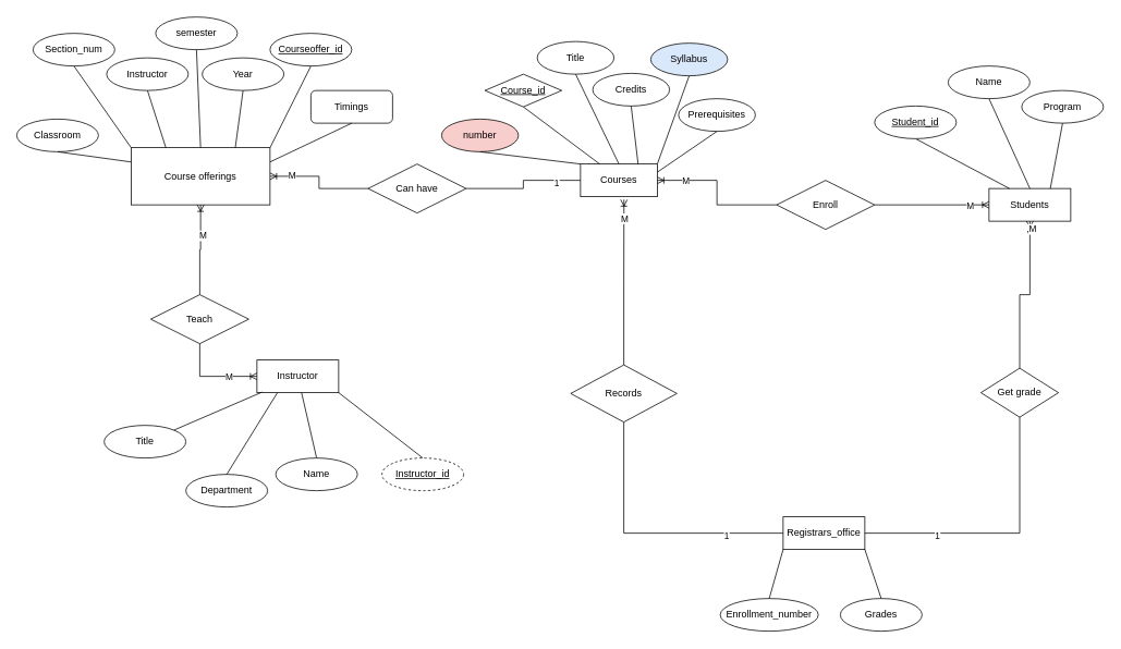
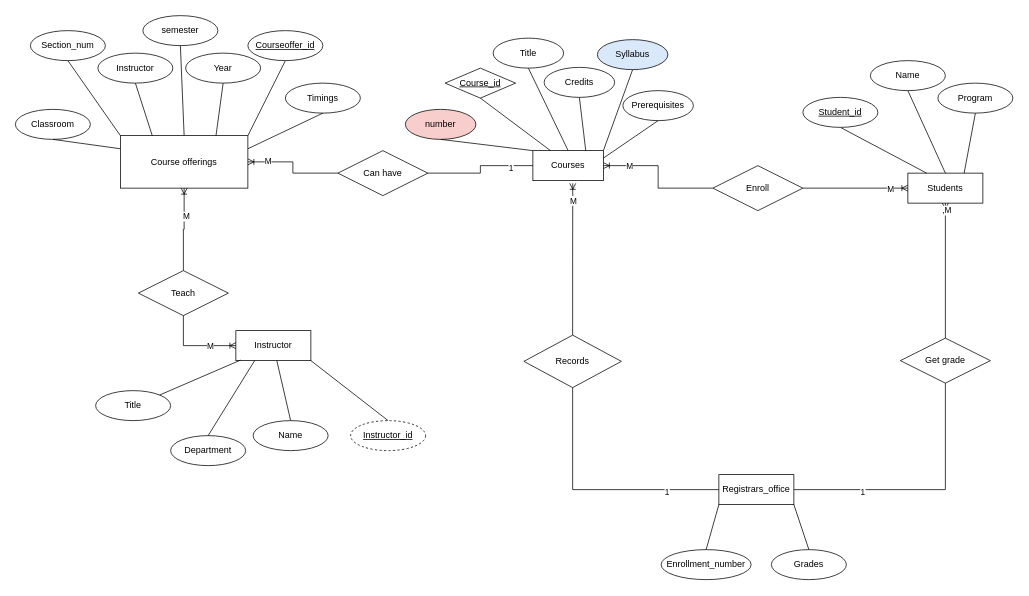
  <mxCell id="0" />
  <mxCell id="1" parent="0" />
  <mxCell id="2" value="Students" style="whiteSpace=wrap;html=1;align=center;" parent="1" vertex="1"><mxGeometry x="1210" y="230" width="100" height="40" as="geometry" /></mxCell>
  <mxCell id="3" value="Enroll" style="shape=rhombus;perimeter=rhombusPerimeter;whiteSpace=wrap;html=1;align=center;" parent="1" vertex="1"><mxGeometry x="950" y="220" width="120" height="60" as="geometry" /></mxCell>
  <mxCell id="4" value="Course offerings" style="whiteSpace=wrap;html=1;align=center;" parent="1" vertex="1"><mxGeometry x="160" y="180" width="170" height="70" as="geometry" /></mxCell>
  <mxCell id="5" value="" style="endArrow=none;html=1;rounded=0;entryX=0.25;entryY=0;entryDx=0;entryDy=0;exitX=0.5;exitY=1;exitDx=0;exitDy=0;" parent="1" source="6" target="2" edge="1"><mxGeometry relative="1" as="geometry"><mxPoint x="1170" y="100" as="sourcePoint" /><mxPoint x="1250" y="100" as="targetPoint" /></mxGeometry></mxCell>
  <mxCell id="6" value="Student_id" style="ellipse;whiteSpace=wrap;html=1;align=center;fontStyle=4;" parent="1" vertex="1"><mxGeometry x="1070" y="129" width="100" height="40" as="geometry" /></mxCell>
  <mxCell id="7" value="" style="edgeStyle=orthogonalEdgeStyle;fontSize=12;html=1;endArrow=ERoneToMany;rounded=0;exitX=0;exitY=0.5;exitDx=0;exitDy=0;entryX=1;entryY=0.5;entryDx=0;entryDy=0;" parent="1" source="3" target="13" edge="1"><mxGeometry width="100" height="100" relative="1" as="geometry"><mxPoint x="1020" y="310" as="sourcePoint" /><mxPoint x="860" y="280" as="targetPoint" /></mxGeometry></mxCell>
  <mxCell id="8" value="M" style="edgeLabel;html=1;align=center;verticalAlign=middle;resizable=0;points=[];" vertex="1" connectable="0" parent="7"><mxGeometry x="0.614" relative="1" as="geometry"><mxPoint as="offset" /></mxGeometry></mxCell>
  <mxCell id="9" value="" style="endArrow=none;html=1;rounded=0;entryX=0.5;entryY=0;entryDx=0;entryDy=0;exitX=0.5;exitY=1;exitDx=0;exitDy=0;" parent="1" source="10" target="2" edge="1"><mxGeometry relative="1" as="geometry"><mxPoint x="1230" y="90" as="sourcePoint" /><mxPoint x="1355" y="110" as="targetPoint" /></mxGeometry></mxCell>
  <mxCell id="10" value="Name" style="ellipse;whiteSpace=wrap;html=1;align=center;" parent="1" vertex="1"><mxGeometry x="1160" y="80" width="100" height="40" as="geometry" /></mxCell>
  <mxCell id="11" value="Program" style="ellipse;whiteSpace=wrap;html=1;align=center;" parent="1" vertex="1"><mxGeometry x="1250" y="110" width="100" height="40" as="geometry" /></mxCell>
  <mxCell id="12" value="" style="endArrow=none;html=1;rounded=0;entryX=0.75;entryY=0;entryDx=0;entryDy=0;exitX=0.5;exitY=1;exitDx=0;exitDy=0;" parent="1" source="11" target="2" edge="1"><mxGeometry relative="1" as="geometry"><mxPoint x="1310" y="60" as="sourcePoint" /><mxPoint x="1360" y="130" as="targetPoint" /></mxGeometry></mxCell>
  <mxCell id="13" value="Courses" style="whiteSpace=wrap;html=1;align=center;" parent="1" vertex="1"><mxGeometry x="710" y="200" width="94" height="40" as="geometry" /></mxCell>
  <mxCell id="14" value="" style="edgeStyle=orthogonalEdgeStyle;fontSize=12;html=1;endArrow=ERoneToMany;rounded=0;entryX=1;entryY=0.5;entryDx=0;entryDy=0;exitX=0;exitY=0.5;exitDx=0;exitDy=0;" parent="1" source="40" target="4" edge="1"><mxGeometry width="100" height="100" relative="1" as="geometry"><mxPoint x="450" y="260" as="sourcePoint" /><mxPoint x="400" y="350" as="targetPoint" /></mxGeometry></mxCell>
  <mxCell id="15" value="M" style="edgeLabel;html=1;align=center;verticalAlign=middle;resizable=0;points=[];" vertex="1" connectable="0" parent="14"><mxGeometry x="0.615" y="-2" relative="1" as="geometry"><mxPoint as="offset" /></mxGeometry></mxCell>
  <mxCell id="16" value="Year" style="ellipse;whiteSpace=wrap;html=1;align=center;" parent="1" vertex="1"><mxGeometry x="247" y="70" width="100" height="40" as="geometry" /></mxCell>
  <mxCell id="17" value="Courseoffer_id" style="ellipse;whiteSpace=wrap;html=1;align=center;fontStyle=4;" parent="1" vertex="1"><mxGeometry x="330" y="40" width="100" height="40" as="geometry" /></mxCell>
  <mxCell id="18" value="" style="endArrow=none;html=1;rounded=0;exitX=0.5;exitY=1;exitDx=0;exitDy=0;" parent="1" source="17" edge="1"><mxGeometry relative="1" as="geometry"><mxPoint x="320" y="120" as="sourcePoint" /><mxPoint x="330" y="180" as="targetPoint" /></mxGeometry></mxCell>
  <mxCell id="19" value="semester" style="ellipse;whiteSpace=wrap;html=1;align=center;" parent="1" vertex="1"><mxGeometry x="190" y="20" width="100" height="40" as="geometry" /></mxCell>
  <mxCell id="20" value="Section_num" style="ellipse;whiteSpace=wrap;html=1;align=center;" parent="1" vertex="1"><mxGeometry x="40" y="40" width="100" height="40" as="geometry" /></mxCell>
  <mxCell id="21" value="Instructor" style="ellipse;whiteSpace=wrap;html=1;align=center;" parent="1" vertex="1"><mxGeometry x="130" y="70" width="100" height="40" as="geometry" /></mxCell>
- <mxCell id="22" value="Timings" style="whiteSpace=wrap;html=1;align=center;rounded=1;" parent="1" vertex="1"><mxGeometry x="380" y="110" width="100" height="40" as="geometry" /></mxCell>
+ <mxCell id="22" value="Timings" style="ellipse;whiteSpace=wrap;html=1;align=center;" parent="1" vertex="1"><mxGeometry x="380" y="110" width="100" height="40" as="geometry" /></mxCell>
  <mxCell id="23" value="Classroom" style="ellipse;whiteSpace=wrap;html=1;align=center;" parent="1" vertex="1"><mxGeometry x="20" y="145" width="100" height="40" as="geometry" /></mxCell>
  <mxCell id="24" value="" style="endArrow=none;html=1;rounded=0;entryX=0.75;entryY=0;entryDx=0;entryDy=0;exitX=0.5;exitY=1;exitDx=0;exitDy=0;" parent="1" source="16" target="4" edge="1"><mxGeometry relative="1" as="geometry"><mxPoint x="280" y="100" as="sourcePoint" /><mxPoint x="315" y="190" as="targetPoint" /></mxGeometry></mxCell>
  <mxCell id="25" value="" style="endArrow=none;html=1;rounded=0;entryX=0.5;entryY=0;entryDx=0;entryDy=0;exitX=0.5;exitY=1;exitDx=0;exitDy=0;" parent="1" source="19" target="4" edge="1"><mxGeometry relative="1" as="geometry"><mxPoint x="170" y="103" as="sourcePoint" /><mxPoint x="255" y="193" as="targetPoint" /></mxGeometry></mxCell>
  <mxCell id="26" value="" style="endArrow=none;html=1;rounded=0;entryX=0.5;entryY=1;entryDx=0;entryDy=0;exitX=0;exitY=0.25;exitDx=0;exitDy=0;" parent="1" source="4" target="23" edge="1"><mxGeometry relative="1" as="geometry"><mxPoint x="255" y="230" as="sourcePoint" /><mxPoint x="210" y="310" as="targetPoint" /></mxGeometry></mxCell>
  <mxCell id="27" value="" style="endArrow=none;html=1;rounded=0;entryX=0.5;entryY=1;entryDx=0;entryDy=0;exitX=1;exitY=0.25;exitDx=0;exitDy=0;" parent="1" source="4" target="22" edge="1"><mxGeometry relative="1" as="geometry"><mxPoint x="320" y="290" as="sourcePoint" /><mxPoint x="255" y="300" as="targetPoint" /></mxGeometry></mxCell>
  <mxCell id="28" value="" style="endArrow=none;html=1;rounded=0;exitX=0.25;exitY=0;exitDx=0;exitDy=0;entryX=0.5;entryY=1;entryDx=0;entryDy=0;" parent="1" source="4" target="21" edge="1"><mxGeometry relative="1" as="geometry"><mxPoint x="345" y="220" as="sourcePoint" /><mxPoint x="320" y="300" as="targetPoint" /></mxGeometry></mxCell>
  <mxCell id="29" value="" style="endArrow=none;html=1;rounded=0;entryX=0.5;entryY=1;entryDx=0;entryDy=0;exitX=0;exitY=0;exitDx=0;exitDy=0;" parent="1" source="4" target="20" edge="1"><mxGeometry relative="1" as="geometry"><mxPoint x="435" y="210" as="sourcePoint" /><mxPoint x="390" y="290" as="targetPoint" /></mxGeometry></mxCell>
  <mxCell id="30" value="Course_id" style="rhombus;whiteSpace=wrap;html=1;align=center;fontStyle=4;" parent="1" vertex="1"><mxGeometry x="593" y="90" width="94" height="40" as="geometry" /></mxCell>
  <mxCell id="31" value="" style="endArrow=none;html=1;rounded=0;exitX=0.5;exitY=1;exitDx=0;exitDy=0;entryX=0.25;entryY=0;entryDx=0;entryDy=0;" parent="1" source="30" target="13" edge="1"><mxGeometry relative="1" as="geometry"><mxPoint x="640" y="100" as="sourcePoint" /><mxPoint x="650" y="160" as="targetPoint" /></mxGeometry></mxCell>
  <mxCell id="32" value="Syllabus" style="ellipse;whiteSpace=wrap;html=1;align=center;fillColor=#dae8fc;" parent="1" vertex="1"><mxGeometry x="796" y="52" width="94" height="40" as="geometry" /></mxCell>
  <mxCell id="33" value="" style="endArrow=none;html=1;rounded=0;entryX=0.5;entryY=1;entryDx=0;entryDy=0;exitX=1;exitY=0;exitDx=0;exitDy=0;" parent="1" source="13" target="32" edge="1"><mxGeometry relative="1" as="geometry"><mxPoint x="800" y="180" as="sourcePoint" /><mxPoint x="920" y="260" as="targetPoint" /></mxGeometry></mxCell>
  <mxCell id="34" value="Credits" style="ellipse;whiteSpace=wrap;html=1;align=center;" parent="1" vertex="1"><mxGeometry x="725" y="89" width="94" height="40" as="geometry" /></mxCell>
  <mxCell id="35" value="" style="endArrow=none;html=1;rounded=0;entryX=0.5;entryY=1;entryDx=0;entryDy=0;exitX=0.75;exitY=0;exitDx=0;exitDy=0;" parent="1" source="13" target="34" edge="1"><mxGeometry relative="1" as="geometry"><mxPoint x="830" y="210" as="sourcePoint" /><mxPoint x="990" y="270" as="targetPoint" /></mxGeometry></mxCell>
  <mxCell id="36" value="Title" style="ellipse;whiteSpace=wrap;html=1;align=center;" parent="1" vertex="1"><mxGeometry x="657" y="50" width="94" height="40" as="geometry" /></mxCell>
  <mxCell id="37" value="" style="endArrow=none;html=1;rounded=0;entryX=0.5;entryY=1;entryDx=0;entryDy=0;exitX=0.5;exitY=0;exitDx=0;exitDy=0;" parent="1" source="13" target="36" edge="1"><mxGeometry relative="1" as="geometry"><mxPoint x="745" y="210" as="sourcePoint" /><mxPoint x="930" y="270" as="targetPoint" /></mxGeometry></mxCell>
  <mxCell id="38" value="Prerequisites" style="ellipse;whiteSpace=wrap;html=1;align=center;" parent="1" vertex="1"><mxGeometry x="830" y="120" width="94" height="40" as="geometry" /></mxCell>
  <mxCell id="39" value="" style="endArrow=none;html=1;rounded=0;entryX=0.5;entryY=1;entryDx=0;entryDy=0;exitX=1;exitY=0.25;exitDx=0;exitDy=0;" parent="1" source="13" target="38" edge="1"><mxGeometry relative="1" as="geometry"><mxPoint x="810" y="270" as="sourcePoint" /><mxPoint x="855" y="160" as="targetPoint" /></mxGeometry></mxCell>
  <mxCell id="40" value="Can have" style="shape=rhombus;perimeter=rhombusPerimeter;whiteSpace=wrap;html=1;align=center;" parent="1" vertex="1"><mxGeometry x="450" y="200" width="120" height="60" as="geometry" /></mxCell>
  <mxCell id="41" value="" style="endArrow=none;html=1;rounded=0;entryX=0;entryY=0.5;entryDx=0;entryDy=0;edgeStyle=orthogonalEdgeStyle;exitX=1;exitY=0.5;exitDx=0;exitDy=0;" parent="1" source="40" target="13" edge="1"><mxGeometry relative="1" as="geometry"><mxPoint x="530" y="230" as="sourcePoint" /><mxPoint x="604" y="240" as="targetPoint" /></mxGeometry></mxCell>
  <mxCell id="42" value="1" style="edgeLabel;html=1;align=center;verticalAlign=middle;resizable=0;points=[];" vertex="1" connectable="0" parent="41"><mxGeometry x="0.596" y="-3" relative="1" as="geometry"><mxPoint as="offset" /></mxGeometry></mxCell>
  <mxCell id="43" value="Instructor" style="whiteSpace=wrap;html=1;align=center;" parent="1" vertex="1"><mxGeometry x="314" y="440" width="100" height="40" as="geometry" /></mxCell>
  <mxCell id="44" value="Instructor_id" style="ellipse;whiteSpace=wrap;html=1;align=center;fontStyle=4;dashed=1;" vertex="1" parent="1"><mxGeometry x="467" y="560" width="100" height="40" as="geometry" /></mxCell>
  <mxCell id="45" value="" style="endArrow=none;html=1;rounded=0;exitX=0.5;exitY=0;exitDx=0;exitDy=0;entryX=1;entryY=1;entryDx=0;entryDy=0;" edge="1" parent="1" source="44" target="43"><mxGeometry relative="1" as="geometry"><mxPoint x="434" y="420" as="sourcePoint" /><mxPoint x="444" y="480" as="targetPoint" /></mxGeometry></mxCell>
  <mxCell id="46" value="Title" style="ellipse;whiteSpace=wrap;html=1;align=center;" vertex="1" parent="1"><mxGeometry x="127" y="520" width="100" height="40" as="geometry" /></mxCell>
  <mxCell id="47" value="" style="endArrow=none;html=1;rounded=0;entryX=1;entryY=0;entryDx=0;entryDy=0;exitX=0.062;exitY=0.983;exitDx=0;exitDy=0;exitPerimeter=0;" edge="1" parent="1" target="46" source="43"><mxGeometry relative="1" as="geometry"><mxPoint x="333" y="438" as="sourcePoint" /><mxPoint x="383" y="550" as="targetPoint" /></mxGeometry></mxCell>
  <mxCell id="48" value="Department" style="ellipse;whiteSpace=wrap;html=1;align=center;" vertex="1" parent="1"><mxGeometry x="227" y="580" width="100" height="40" as="geometry" /></mxCell>
  <mxCell id="49" value="" style="endArrow=none;html=1;rounded=0;entryX=0.5;entryY=0;entryDx=0;entryDy=0;exitX=0.25;exitY=1;exitDx=0;exitDy=0;" edge="1" parent="1" target="48" source="43"><mxGeometry relative="1" as="geometry"><mxPoint x="405" y="440" as="sourcePoint" /><mxPoint x="474" y="530" as="targetPoint" /></mxGeometry></mxCell>
  <mxCell id="50" value="Name" style="ellipse;whiteSpace=wrap;html=1;align=center;" vertex="1" parent="1"><mxGeometry x="337" y="560" width="100" height="40" as="geometry" /></mxCell>
  <mxCell id="51" value="" style="endArrow=none;html=1;rounded=0;entryX=0.5;entryY=0;entryDx=0;entryDy=0;" edge="1" parent="1" target="50" source="43"><mxGeometry relative="1" as="geometry"><mxPoint x="439" y="450" as="sourcePoint" /><mxPoint x="574" y="520" as="targetPoint" /></mxGeometry></mxCell>
  <mxCell id="52" value="Teach" style="shape=rhombus;perimeter=rhombusPerimeter;whiteSpace=wrap;html=1;align=center;" vertex="1" parent="1"><mxGeometry x="184" y="360" width="120" height="60" as="geometry" /></mxCell>
  <mxCell id="53" value="" style="fontSize=12;html=1;endArrow=ERoneToMany;rounded=0;entryX=0;entryY=0.5;entryDx=0;entryDy=0;exitX=0.5;exitY=1;exitDx=0;exitDy=0;edgeStyle=orthogonalEdgeStyle;" edge="1" parent="1" source="52" target="43"><mxGeometry width="100" height="100" relative="1" as="geometry"><mxPoint x="547" y="500" as="sourcePoint" /><mxPoint x="647" y="400" as="targetPoint" /></mxGeometry></mxCell>
  <mxCell id="54" value="M" style="edgeLabel;html=1;align=center;verticalAlign=middle;resizable=0;points=[];" vertex="1" connectable="0" parent="53"><mxGeometry x="0.369" relative="1" as="geometry"><mxPoint as="offset" /></mxGeometry></mxCell>
  <mxCell id="55" value="" style="fontSize=12;html=1;endArrow=ERoneToMany;rounded=0;exitX=0.5;exitY=0;exitDx=0;exitDy=0;edgeStyle=orthogonalEdgeStyle;entryX=0.5;entryY=1;entryDx=0;entryDy=0;" edge="1" parent="1" source="52" target="4"><mxGeometry width="100" height="100" relative="1" as="geometry"><mxPoint x="717" y="320" as="sourcePoint" /><mxPoint x="720" y="290" as="targetPoint" /></mxGeometry></mxCell>
  <mxCell id="56" value="M" style="edgeLabel;html=1;align=center;verticalAlign=middle;resizable=0;points=[];" vertex="1" connectable="0" parent="55"><mxGeometry x="0.33" y="-2" relative="1" as="geometry"><mxPoint as="offset" /></mxGeometry></mxCell>
  <mxCell id="57" value="" style="edgeStyle=orthogonalEdgeStyle;fontSize=12;html=1;endArrow=ERoneToMany;rounded=0;exitX=1;exitY=0.5;exitDx=0;exitDy=0;entryX=0;entryY=0.5;entryDx=0;entryDy=0;" edge="1" parent="1" source="3" target="2"><mxGeometry width="100" height="100" relative="1" as="geometry"><mxPoint x="1065" y="399" as="sourcePoint" /><mxPoint x="955" y="334" as="targetPoint" /></mxGeometry></mxCell>
  <mxCell id="58" value="M" style="edgeLabel;html=1;align=center;verticalAlign=middle;resizable=0;points=[];" vertex="1" connectable="0" parent="57"><mxGeometry x="0.654" relative="1" as="geometry"><mxPoint as="offset" /></mxGeometry></mxCell>
  <mxCell id="59" value="number" style="ellipse;whiteSpace=wrap;html=1;align=center;fillColor=#f8cecc;" vertex="1" parent="1"><mxGeometry x="540" y="145" width="94" height="40" as="geometry" /></mxCell>
  <mxCell id="60" value="" style="endArrow=none;html=1;rounded=0;entryX=0.5;entryY=1;entryDx=0;entryDy=0;exitX=0;exitY=0;exitDx=0;exitDy=0;" edge="1" parent="1" target="59" source="13"><mxGeometry relative="1" as="geometry"><mxPoint x="640" y="295" as="sourcePoint" /><mxPoint x="813" y="365" as="targetPoint" /></mxGeometry></mxCell>
  <mxCell id="61" value="Registrars_office" style="whiteSpace=wrap;html=1;align=center;" vertex="1" parent="1"><mxGeometry x="958" y="632" width="100" height="40" as="geometry" /></mxCell>
  <mxCell id="62" value="" style="edgeStyle=orthogonalEdgeStyle;fontSize=12;html=1;endArrow=ERoneToMany;rounded=0;exitX=0.5;exitY=0;exitDx=0;exitDy=0;entryX=0.5;entryY=1;entryDx=0;entryDy=0;" edge="1" parent="1" source="69" target="2"><mxGeometry width="100" height="100" relative="1" as="geometry"><mxPoint x="1080" y="260" as="sourcePoint" /><mxPoint x="1220" y="260" as="targetPoint" /></mxGeometry></mxCell>
  <mxCell id="63" value=",M" style="edgeLabel;html=1;align=center;verticalAlign=middle;resizable=0;points=[];" vertex="1" connectable="0" parent="62"><mxGeometry x="0.903" y="-1" relative="1" as="geometry"><mxPoint as="offset" /></mxGeometry></mxCell>
  <mxCell id="64" value="" style="fontSize=12;html=1;endArrow=ERoneToMany;rounded=0;edgeStyle=orthogonalEdgeStyle;entryX=0.566;entryY=1.089;entryDx=0;entryDy=0;entryPerimeter=0;" edge="1" parent="1" source="66" target="13"><mxGeometry width="100" height="100" relative="1" as="geometry"><mxPoint x="650" y="660" as="sourcePoint" /><mxPoint x="250" y="240" as="targetPoint" /></mxGeometry></mxCell>
  <mxCell id="65" value="M" style="edgeLabel;html=1;align=center;verticalAlign=middle;resizable=0;points=[];" vertex="1" connectable="0" parent="64"><mxGeometry x="0.785" relative="1" as="geometry"><mxPoint y="1" as="offset" /></mxGeometry></mxCell>
  <mxCell id="66" value="Records" style="shape=rhombus;perimeter=rhombusPerimeter;whiteSpace=wrap;html=1;align=center;" vertex="1" parent="1"><mxGeometry x="698" y="446" width="130" height="70" as="geometry" /></mxCell>
  <mxCell id="67" value="" style="endArrow=none;html=1;rounded=0;exitX=0.5;exitY=1;exitDx=0;exitDy=0;edgeStyle=orthogonalEdgeStyle;entryX=0;entryY=0.5;entryDx=0;entryDy=0;" edge="1" parent="1" source="66" target="61"><mxGeometry relative="1" as="geometry"><mxPoint x="804" y="710.98" as="sourcePoint" /><mxPoint x="910" y="660" as="targetPoint" /></mxGeometry></mxCell>
  <mxCell id="68" value="1" style="edgeLabel;html=1;align=center;verticalAlign=middle;resizable=0;points=[];" vertex="1" connectable="0" parent="67"><mxGeometry x="0.577" y="-2" relative="1" as="geometry"><mxPoint as="offset" /></mxGeometry></mxCell>
- <mxCell id="69" value="Get grade" style="shape=rhombus;perimeter=rhombusPerimeter;whiteSpace=wrap;html=1;align=center;" vertex="1" parent="1"><mxGeometry x="1200" y="450" width="95" height="60" as="geometry" /></mxCell>
+ <mxCell id="69" value="Get grade" style="shape=rhombus;perimeter=rhombusPerimeter;whiteSpace=wrap;html=1;align=center;" vertex="1" parent="1"><mxGeometry x="1200" y="450" width="120" height="60" as="geometry" /></mxCell>
  <mxCell id="70" value="" style="endArrow=none;html=1;rounded=0;entryX=0.5;entryY=1;entryDx=0;entryDy=0;edgeStyle=orthogonalEdgeStyle;exitX=1;exitY=0.5;exitDx=0;exitDy=0;" edge="1" parent="1" source="61" target="69"><mxGeometry relative="1" as="geometry"><mxPoint x="825" y="570" as="sourcePoint" /><mxPoint x="1055" y="570" as="targetPoint" /></mxGeometry></mxCell>
  <mxCell id="71" value="1" style="edgeLabel;html=1;align=center;verticalAlign=middle;resizable=0;points=[];" vertex="1" connectable="0" parent="70"><mxGeometry x="-0.472" y="-2" relative="1" as="geometry"><mxPoint as="offset" /></mxGeometry></mxCell>
  <mxCell id="72" value="Enrollment_number" style="ellipse;whiteSpace=wrap;html=1;align=center;" vertex="1" parent="1"><mxGeometry x="881" y="732" width="120" height="40" as="geometry" /></mxCell>
  <mxCell id="73" value="" style="endArrow=none;html=1;rounded=0;entryX=0.5;entryY=0;entryDx=0;entryDy=0;exitX=0;exitY=1;exitDx=0;exitDy=0;" edge="1" parent="1" target="72" source="61"><mxGeometry relative="1" as="geometry"><mxPoint x="950" y="672" as="sourcePoint" /><mxPoint x="945" y="732" as="targetPoint" /></mxGeometry></mxCell>
  <mxCell id="74" value="Grades" style="ellipse;whiteSpace=wrap;html=1;align=center;" vertex="1" parent="1"><mxGeometry x="1028" y="732" width="100" height="40" as="geometry" /></mxCell>
  <mxCell id="75" value="" style="endArrow=none;html=1;rounded=0;entryX=0.5;entryY=0;entryDx=0;entryDy=0;exitX=1;exitY=1;exitDx=0;exitDy=0;" edge="1" parent="1" target="74" source="61"><mxGeometry relative="1" as="geometry"><mxPoint x="1017" y="722" as="sourcePoint" /><mxPoint x="1222" y="762" as="targetPoint" /></mxGeometry></mxCell>
